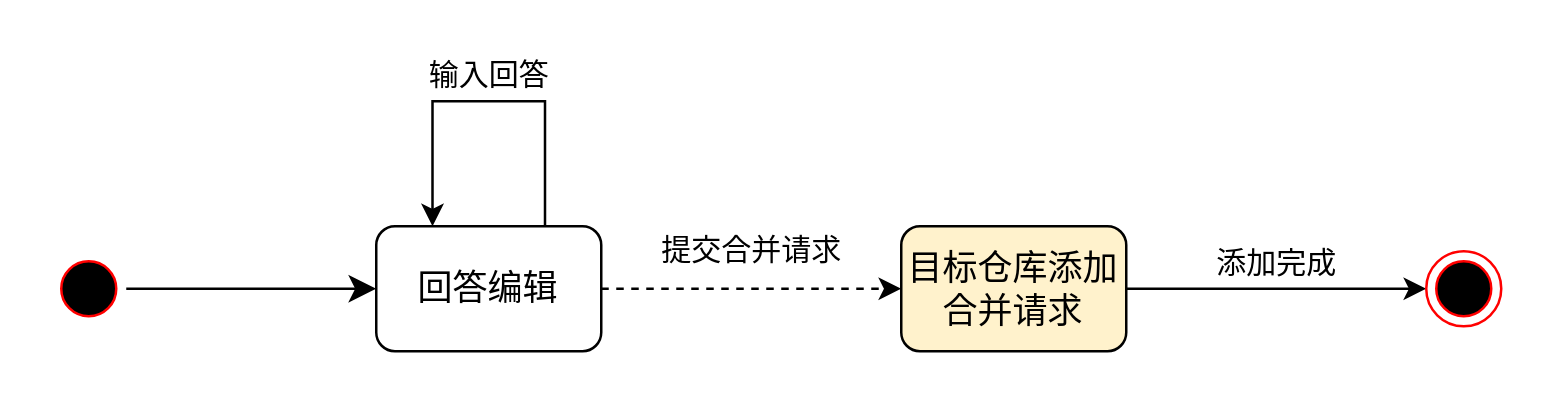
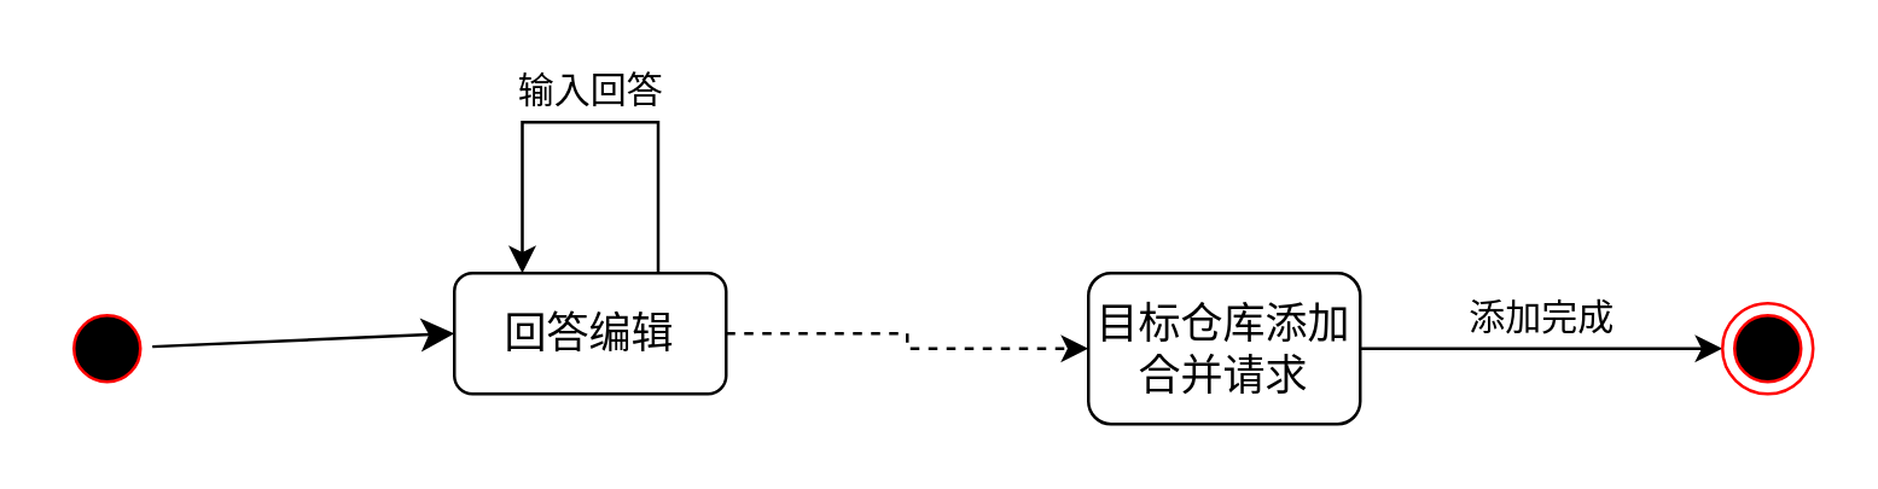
  <mxCell id="0" />
  <mxCell id="1" parent="0" />
  <mxCell id="2" value="" style="ellipse;html=1;shape=startState;fillColor=#000000;strokeColor=#ff0000;" vertex="1" parent="1"><mxGeometry x="20" y="100" width="30" height="30" as="geometry" /></mxCell>
  <mxCell id="3" value="" style="html=1;verticalAlign=bottom;endArrow=classic;endSize=8;endFill=1;entryX=0;entryY=0.5;entryDx=0;entryDy=0;" edge="1" source="2" parent="1" target="5"><mxGeometry relative="1" as="geometry"><mxPoint x="130" y="119" as="targetPoint" /></mxGeometry></mxCell>
  <mxCell id="4" style="edgeStyle=orthogonalEdgeStyle;rounded=0;orthogonalLoop=1;jettySize=auto;html=1;entryX=0;entryY=0.5;entryDx=0;entryDy=0;endArrow=classic;endFill=1;strokeColor=#000000;dashed=1;" edge="1" parent="1" source="5" target="9"><mxGeometry relative="1" as="geometry" /></mxCell>
- <mxCell id="5" value="&lt;font style=&quot;font-size: 14px&quot;&gt;回答编辑&lt;/font&gt;" style="rounded=1;whiteSpace=wrap;html=1;" vertex="1" parent="1"><mxGeometry x="150" y="90" width="90" height="50" as="geometry" /></mxCell>
+ <mxCell id="5" value="&lt;font style=&quot;font-size: 14px&quot;&gt;回答编辑&lt;/font&gt;" style="rounded=1;whiteSpace=wrap;html=1;" vertex="1" parent="1"><mxGeometry x="150" y="90" width="90" height="40" as="geometry" /></mxCell>
  <mxCell id="6" style="edgeStyle=orthogonalEdgeStyle;rounded=0;orthogonalLoop=1;jettySize=auto;html=1;exitX=0.75;exitY=0;exitDx=0;exitDy=0;entryX=0.25;entryY=0;entryDx=0;entryDy=0;endArrow=classic;endFill=1;strokeColor=#000000;" edge="1" parent="1" source="5" target="5"><mxGeometry relative="1" as="geometry"><Array as="points"><mxPoint x="218" y="40" /><mxPoint x="173" y="40" /></Array></mxGeometry></mxCell>
  <mxCell id="7" value="输入回答" style="text;html=1;align=center;verticalAlign=middle;resizable=0;points=[];autosize=1;" vertex="1" parent="1"><mxGeometry x="165" y="20" width="60" height="20" as="geometry" /></mxCell>
  <mxCell id="8" style="edgeStyle=orthogonalEdgeStyle;rounded=0;orthogonalLoop=1;jettySize=auto;html=1;endArrow=classic;endFill=1;strokeColor=#000000;" edge="1" parent="1" source="9" target="11"><mxGeometry relative="1" as="geometry" /></mxCell>
- <mxCell id="9" value="&lt;font style=&quot;font-size: 14px&quot;&gt;目标仓库添加合并请求&lt;/font&gt;" style="rounded=1;whiteSpace=wrap;html=1;fillColor=#fff2cc;" vertex="1" parent="1"><mxGeometry x="360" y="90" width="90" height="50" as="geometry" /></mxCell>
- <mxCell id="10" value="提交合并请求" style="text;html=1;align=center;verticalAlign=middle;resizable=0;points=[];autosize=1;" vertex="1" parent="1"><mxGeometry x="255" y="90" width="90" height="20" as="geometry" /></mxCell>
+ <mxCell id="9" value="&lt;font style=&quot;font-size: 14px&quot;&gt;目标仓库添加合并请求&lt;/font&gt;" style="rounded=1;whiteSpace=wrap;html=1;" vertex="1" parent="1"><mxGeometry x="360" y="90" width="90" height="50" as="geometry" /></mxCell>
  <mxCell id="11" value="" style="ellipse;html=1;shape=endState;fillColor=#000000;strokeColor=#ff0000;" vertex="1" parent="1"><mxGeometry x="570" y="100" width="30" height="30" as="geometry" /></mxCell>
  <mxCell id="12" value="添加完成" style="text;html=1;align=center;verticalAlign=middle;resizable=0;points=[];autosize=1;" vertex="1" parent="1"><mxGeometry x="480" y="95" width="60" height="20" as="geometry" /></mxCell>
